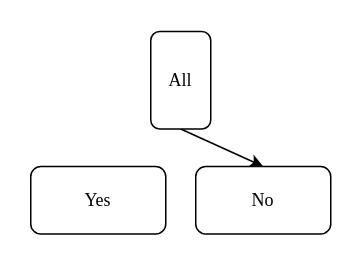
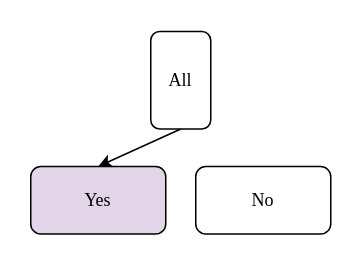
  <mxCell id="0" />
  <mxCell id="1" parent="0" />
- <mxCell id="2" value="Yes&lt;br&gt;" style="whiteSpace=wrap;html=1;rounded=1;shadow=0;labelBackgroundColor=none;strokeColor=#000000;strokeWidth=1;fillColor=#ffffff;fontFamily=Verdana;fontSize=12;fontColor=#000000;align=center;glass=0;" parent="1" vertex="1"><mxGeometry x="20" y="110.5" width="90" height="45" as="geometry" /></mxCell>
+ <mxCell id="2" value="Yes&lt;br&gt;" style="whiteSpace=wrap;html=1;rounded=1;shadow=0;labelBackgroundColor=none;strokeColor=#000000;strokeWidth=1;fillColor=#e1d5e7;fontFamily=Verdana;fontSize=12;fontColor=#000000;align=center;glass=0;" parent="1" vertex="1"><mxGeometry x="20" y="110.5" width="90" height="45" as="geometry" /></mxCell>
  <mxCell id="3" value="No&lt;br&gt;" style="whiteSpace=wrap;html=1;rounded=1;shadow=0;labelBackgroundColor=none;strokeColor=#000000;strokeWidth=1;fillColor=#ffffff;fontFamily=Verdana;fontSize=12;fontColor=#000000;align=center;" parent="1" vertex="1"><mxGeometry x="130" y="110.5" width="90" height="45" as="geometry" /></mxCell>
- <mxCell id="5" style="edgeStyle=none;rounded=0;orthogonalLoop=1;jettySize=auto;html=0;exitX=0.5;exitY=1;exitDx=0;exitDy=0;entryX=0.5;entryY=0;entryDx=0;entryDy=0;endArrow=classic;endFill=1;fontColor=none;shadow=0;" parent="1" source="7" target="3" edge="1"><mxGeometry relative="1" as="geometry" /></mxCell>
+ <mxCell id="4" style="edgeStyle=none;rounded=0;orthogonalLoop=1;jettySize=auto;html=0;exitX=0.5;exitY=1;exitDx=0;exitDy=0;entryX=0.5;entryY=0;entryDx=0;entryDy=0;endArrow=classic;endFill=1;fontColor=none;shadow=0;" parent="1" source="7" target="2" edge="1"><mxGeometry relative="1" as="geometry" /></mxCell>
  <mxCell id="6" style="edgeStyle=orthogonalEdgeStyle;orthogonalLoop=1;jettySize=auto;html=1;strokeColor=none;rounded=0;" parent="1" source="7" edge="1"><mxGeometry relative="1" as="geometry"><mxPoint x="119.69" y="110.5" as="targetPoint" /></mxGeometry></mxCell>
  <mxCell id="7" value="All" style="whiteSpace=wrap;html=1;rounded=1;shadow=0;labelBackgroundColor=none;strokeColor=#000000;strokeWidth=1;fillColor=#ffffff;fontFamily=Verdana;fontSize=12;fontColor=#000000;align=center;" parent="1" vertex="1"><mxGeometry x="100" y="20.5" width="40" height="65" as="geometry" /></mxCell>
